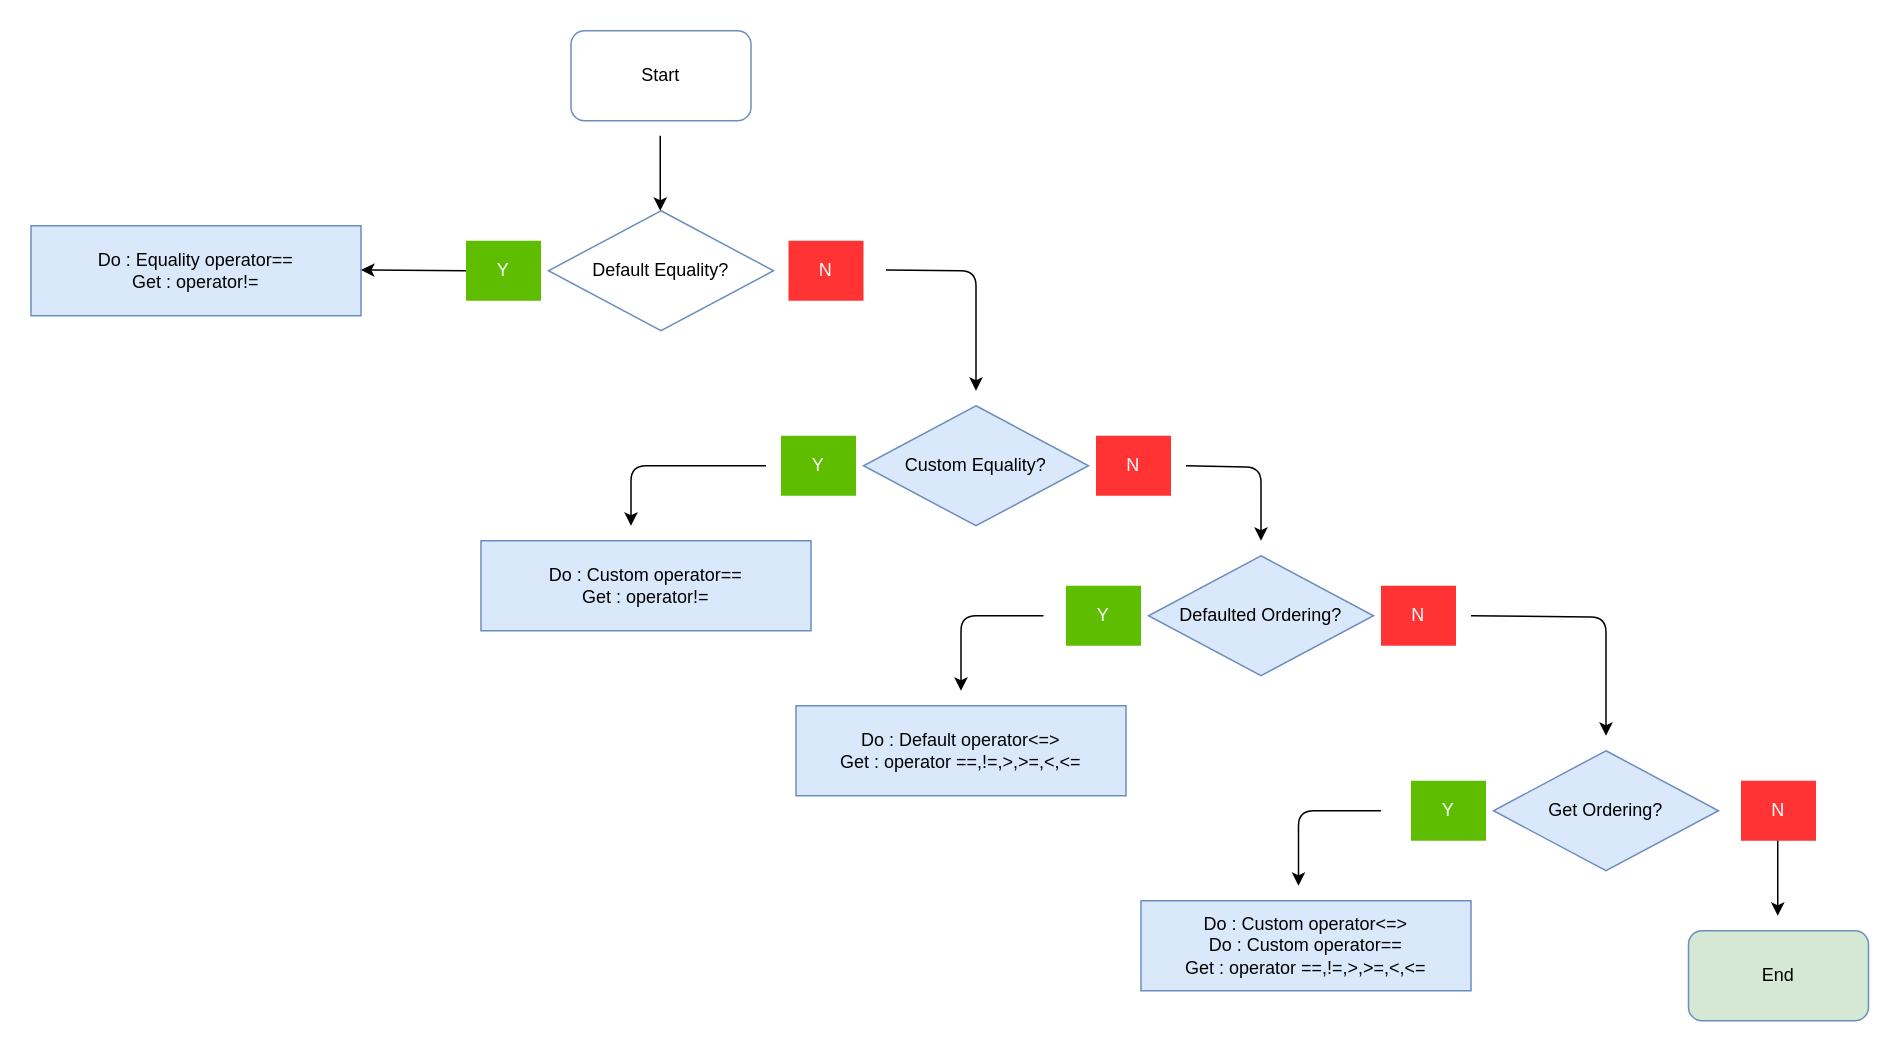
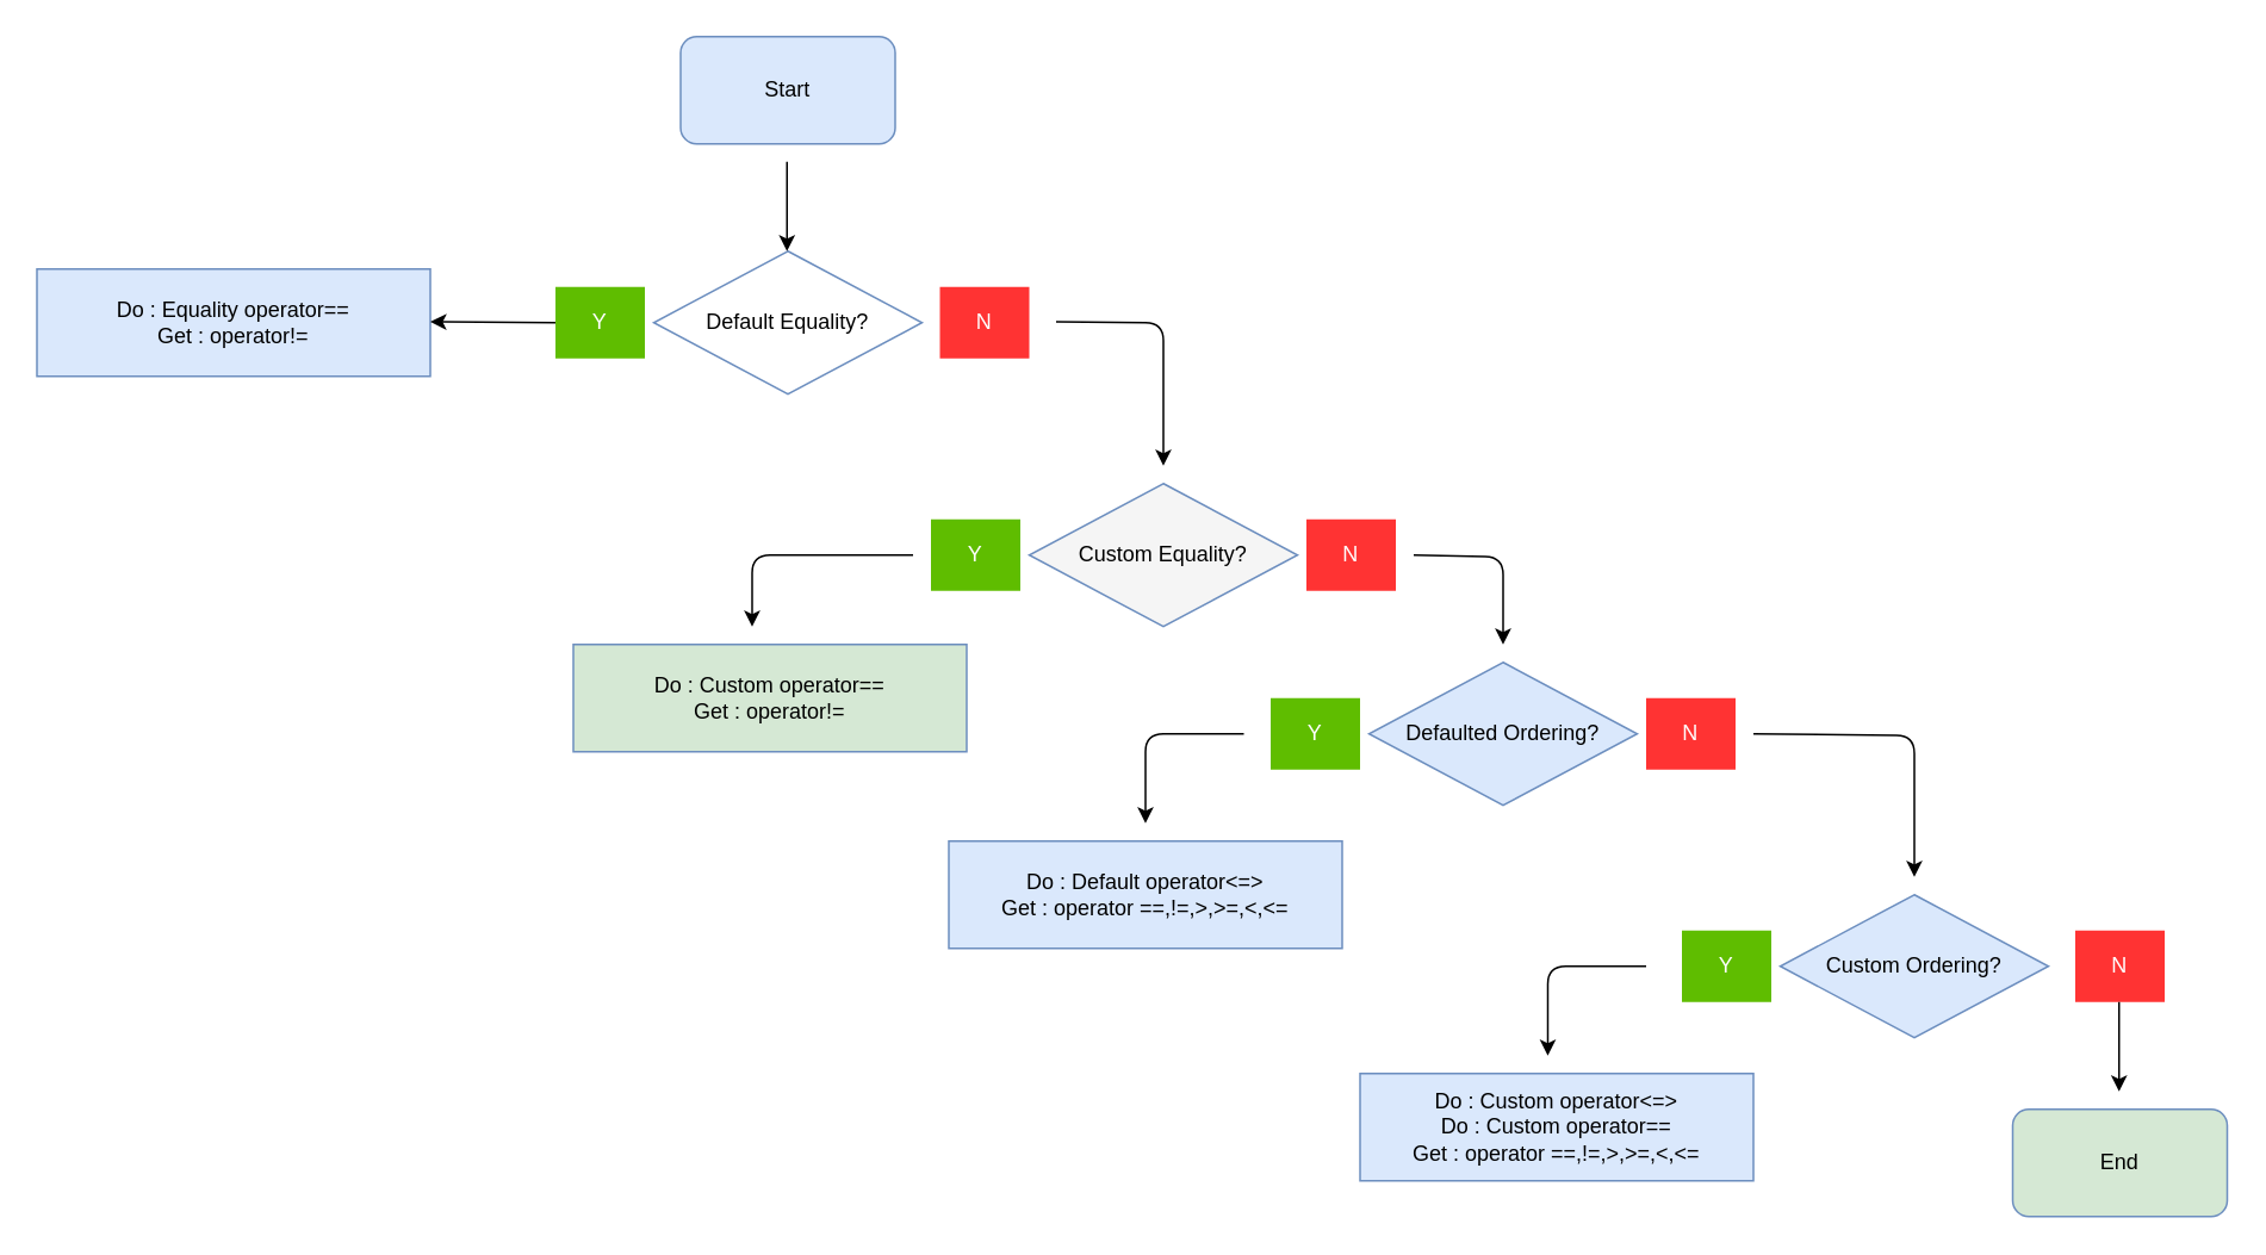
  <mxCell id="0" />
  <mxCell id="1" parent="0" />
- <mxCell id="2" value="Start" style="rounded=1;whiteSpace=wrap;html=1;fillColor=#ffffff;strokeColor=#6c8ebf;" vertex="1" parent="1"><mxGeometry x="380" y="20" width="120" height="60" as="geometry" /></mxCell>
+ <mxCell id="2" value="Start" style="rounded=1;whiteSpace=wrap;html=1;fillColor=#dae8fc;strokeColor=#6c8ebf;" vertex="1" parent="1"><mxGeometry x="380" y="20" width="120" height="60" as="geometry" /></mxCell>
  <mxCell id="3" value="Default Equality?" style="rhombus;whiteSpace=wrap;html=1;fillColor=#ffffff;strokeColor=#6c8ebf;" vertex="1" parent="1"><mxGeometry x="365" y="140" width="150" height="80" as="geometry" /></mxCell>
  <mxCell id="4" value="&lt;font color=&quot;#FFFFFF&quot;&gt;Y&lt;/font&gt;" style="rounded=0;whiteSpace=wrap;html=1;fillColor=#5FBD00;strokeColor=none;" vertex="1" parent="1"><mxGeometry x="310" y="160" width="50" height="40" as="geometry" /></mxCell>
  <mxCell id="5" value="&lt;font color=&quot;#FFFFFF&quot;&gt;N&lt;/font&gt;" style="rounded=0;whiteSpace=wrap;html=1;fillColor=#FF3333;strokeColor=none;" vertex="1" parent="1"><mxGeometry x="525" y="160" width="50" height="40" as="geometry" /></mxCell>
  <mxCell id="6" value="&lt;div&gt;Do : Equality operator==&lt;/div&gt;&lt;div&gt;Get : operator!=&lt;br&gt;&lt;/div&gt;" style="rounded=0;whiteSpace=wrap;html=1;fillColor=#dae8fc;strokeColor=#6c8ebf;" vertex="1" parent="1"><mxGeometry x="20" y="150" width="220" height="60" as="geometry" /></mxCell>
- <mxCell id="7" value="Custom Equality?" style="rhombus;whiteSpace=wrap;html=1;fillColor=#dae8fc;strokeColor=#6c8ebf;" vertex="1" parent="1"><mxGeometry x="575" y="270" width="150" height="80" as="geometry" /></mxCell>
+ <mxCell id="7" value="Custom Equality?" style="rhombus;whiteSpace=wrap;html=1;fillColor=#f5f5f5;strokeColor=#6c8ebf;" vertex="1" parent="1"><mxGeometry x="575" y="270" width="150" height="80" as="geometry" /></mxCell>
  <mxCell id="8" value="&lt;font color=&quot;#FFFFFF&quot;&gt;Y&lt;/font&gt;" style="rounded=0;whiteSpace=wrap;html=1;fillColor=#5FBD00;strokeColor=none;" vertex="1" parent="1"><mxGeometry x="520" y="290" width="50" height="40" as="geometry" /></mxCell>
  <mxCell id="9" value="&lt;font color=&quot;#FFFFFF&quot;&gt;N&lt;/font&gt;" style="rounded=0;whiteSpace=wrap;html=1;fillColor=#FF3333;strokeColor=none;" vertex="1" parent="1"><mxGeometry x="730" y="290" width="50" height="40" as="geometry" /></mxCell>
  <mxCell id="10" value="&lt;div&gt;Do : Default operator&amp;lt;=&amp;gt;&lt;br&gt;&lt;/div&gt;&lt;div&gt;Get : operator ==,!=,&amp;gt;,&amp;gt;=,&amp;lt;,&amp;lt;=&lt;br&gt;&lt;/div&gt;" style="rounded=0;whiteSpace=wrap;html=1;fillColor=#dae8fc;strokeColor=#6c8ebf;" vertex="1" parent="1"><mxGeometry x="530" y="470" width="220" height="60" as="geometry" /></mxCell>
  <mxCell id="11" value="Defaulted Ordering?" style="rhombus;whiteSpace=wrap;html=1;fillColor=#dae8fc;strokeColor=#6c8ebf;" vertex="1" parent="1"><mxGeometry x="765" y="370" width="150" height="80" as="geometry" /></mxCell>
  <mxCell id="12" value="&lt;font color=&quot;#FFFFFF&quot;&gt;Y&lt;/font&gt;" style="rounded=0;whiteSpace=wrap;html=1;fillColor=#5FBD00;strokeColor=none;" vertex="1" parent="1"><mxGeometry x="710" y="390" width="50" height="40" as="geometry" /></mxCell>
  <mxCell id="13" value="&lt;font color=&quot;#FFFFFF&quot;&gt;N&lt;/font&gt;" style="rounded=0;whiteSpace=wrap;html=1;fillColor=#FF3333;strokeColor=none;" vertex="1" parent="1"><mxGeometry x="920" y="390" width="50" height="40" as="geometry" /></mxCell>
- <mxCell id="14" value="&lt;div&gt;Do : Custom operator==&lt;/div&gt;&lt;div&gt;Get : operator!=&lt;br&gt;&lt;/div&gt;" style="rounded=0;whiteSpace=wrap;html=1;fillColor=#dae8fc;strokeColor=#6c8ebf;" vertex="1" parent="1"><mxGeometry x="320" y="360" width="220" height="60" as="geometry" /></mxCell>
- <mxCell id="15" value="Get Ordering?" style="rhombus;whiteSpace=wrap;html=1;fillColor=#dae8fc;strokeColor=#6c8ebf;" vertex="1" parent="1"><mxGeometry x="995" y="500" width="150" height="80" as="geometry" /></mxCell>
+ <mxCell id="14" value="&lt;div&gt;Do : Custom operator==&lt;/div&gt;&lt;div&gt;Get : operator!=&lt;br&gt;&lt;/div&gt;" style="rounded=0;whiteSpace=wrap;html=1;fillColor=#d5e8d4;strokeColor=#6c8ebf;" vertex="1" parent="1"><mxGeometry x="320" y="360" width="220" height="60" as="geometry" /></mxCell>
+ <mxCell id="15" value="Custom Ordering?" style="rhombus;whiteSpace=wrap;html=1;fillColor=#dae8fc;strokeColor=#6c8ebf;" vertex="1" parent="1"><mxGeometry x="995" y="500" width="150" height="80" as="geometry" /></mxCell>
  <mxCell id="16" value="&lt;font color=&quot;#FFFFFF&quot;&gt;Y&lt;/font&gt;" style="rounded=0;whiteSpace=wrap;html=1;fillColor=#5FBD00;strokeColor=none;" vertex="1" parent="1"><mxGeometry x="940" y="520" width="50" height="40" as="geometry" /></mxCell>
  <mxCell id="17" value="&lt;font color=&quot;#FFFFFF&quot;&gt;N&lt;/font&gt;" style="rounded=0;whiteSpace=wrap;html=1;fillColor=#FF3333;strokeColor=none;" vertex="1" parent="1"><mxGeometry x="1160" y="520" width="50" height="40" as="geometry" /></mxCell>
  <mxCell id="18" value="&lt;div&gt;Do : Custom operator&amp;lt;=&amp;gt;&lt;/div&gt;&lt;div&gt;Do : Custom operator==&lt;br&gt;&lt;/div&gt;&lt;div&gt;Get : operator ==,!=,&amp;gt;,&amp;gt;=,&amp;lt;,&amp;lt;=&lt;br&gt;&lt;/div&gt;" style="rounded=0;whiteSpace=wrap;html=1;fillColor=#dae8fc;strokeColor=#6c8ebf;" vertex="1" parent="1"><mxGeometry x="760" y="600" width="220" height="60" as="geometry" /></mxCell>
  <mxCell id="19" value="End" style="rounded=1;whiteSpace=wrap;html=1;fillColor=#d5e8d4;strokeColor=#6c8ebf;" vertex="1" parent="1"><mxGeometry x="1125" y="620" width="120" height="60" as="geometry" /></mxCell>
  <mxCell id="20" value="" style="endArrow=classic;html=1;" edge="1" parent="1"><mxGeometry width="50" height="50" relative="1" as="geometry"><mxPoint x="439.5" y="90" as="sourcePoint" /><mxPoint x="439.5" y="140" as="targetPoint" /></mxGeometry></mxCell>
  <mxCell id="21" value="" style="endArrow=classic;html=1;" edge="1" parent="1"><mxGeometry width="50" height="50" relative="1" as="geometry"><mxPoint x="310" y="180" as="sourcePoint" /><mxPoint x="240" y="179.5" as="targetPoint" /></mxGeometry></mxCell>
  <mxCell id="22" value="" style="endArrow=classic;html=1;" edge="1" parent="1"><mxGeometry width="50" height="50" relative="1" as="geometry"><mxPoint x="590" y="179.5" as="sourcePoint" /><mxPoint x="650" y="260" as="targetPoint" /><Array as="points"><mxPoint x="650" y="180" /></Array></mxGeometry></mxCell>
  <mxCell id="23" value="" style="endArrow=classic;html=1;" edge="1" parent="1"><mxGeometry width="50" height="50" relative="1" as="geometry"><mxPoint x="510" y="310" as="sourcePoint" /><mxPoint x="420" y="350" as="targetPoint" /><Array as="points"><mxPoint x="420" y="310" /></Array></mxGeometry></mxCell>
  <mxCell id="24" value="" style="endArrow=classic;html=1;" edge="1" parent="1"><mxGeometry width="50" height="50" relative="1" as="geometry"><mxPoint x="695" y="410" as="sourcePoint" /><mxPoint x="640" y="460" as="targetPoint" /><Array as="points"><mxPoint x="640" y="410" /></Array></mxGeometry></mxCell>
  <mxCell id="25" value="" style="endArrow=classic;html=1;" edge="1" parent="1"><mxGeometry width="50" height="50" relative="1" as="geometry"><mxPoint x="790" y="310" as="sourcePoint" /><mxPoint x="840" y="360" as="targetPoint" /><Array as="points"><mxPoint x="840" y="311" /></Array></mxGeometry></mxCell>
  <mxCell id="26" value="" style="endArrow=classic;html=1;" edge="1" parent="1"><mxGeometry width="50" height="50" relative="1" as="geometry"><mxPoint x="920" y="540" as="sourcePoint" /><mxPoint x="865" y="590" as="targetPoint" /><Array as="points"><mxPoint x="865" y="540" /></Array></mxGeometry></mxCell>
  <mxCell id="27" value="" style="endArrow=classic;html=1;" edge="1" parent="1"><mxGeometry width="50" height="50" relative="1" as="geometry"><mxPoint x="980" y="410" as="sourcePoint" /><mxPoint x="1070" y="490" as="targetPoint" /><Array as="points"><mxPoint x="1070" y="411" /></Array></mxGeometry></mxCell>
  <mxCell id="28" value="" style="endArrow=classic;html=1;" edge="1" parent="1"><mxGeometry width="50" height="50" relative="1" as="geometry"><mxPoint x="1184.5" y="560" as="sourcePoint" /><mxPoint x="1184.5" y="610" as="targetPoint" /></mxGeometry></mxCell>
